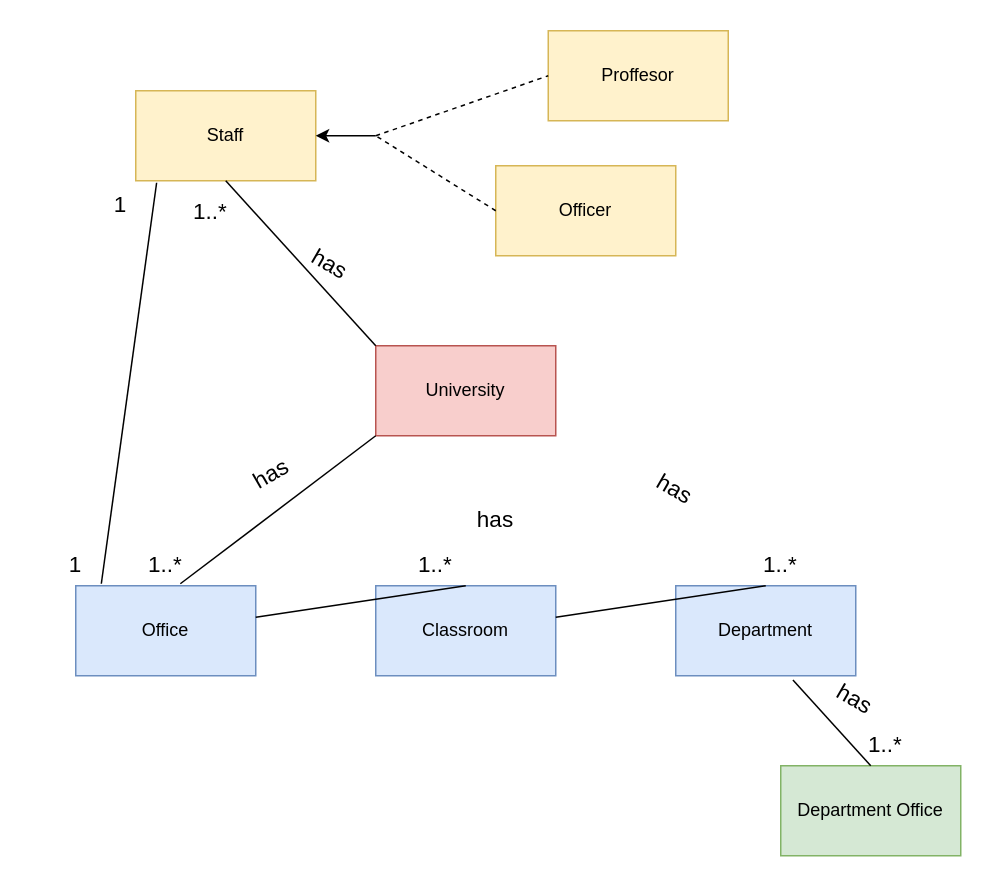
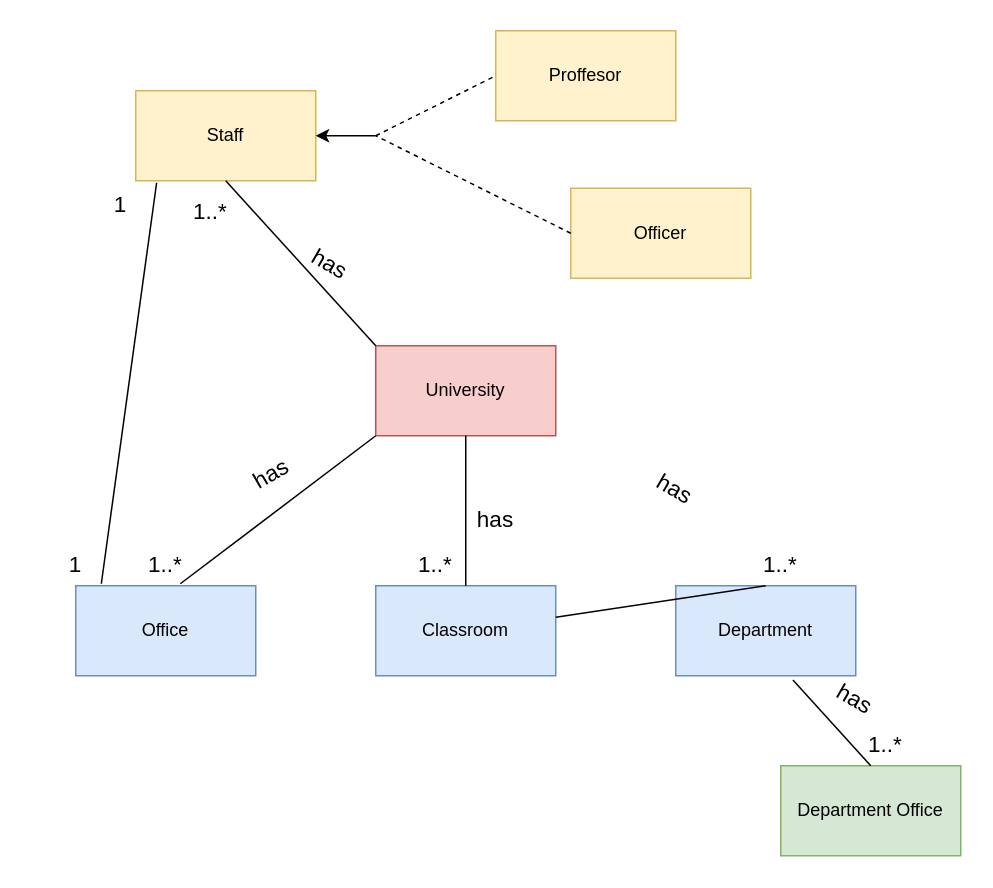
  <mxCell id="0" />
  <mxCell id="1" parent="0" />
  <mxCell id="2" value="University" style="rounded=0;whiteSpace=wrap;html=1;fillColor=#f8cecc;strokeColor=#b85450;" vertex="1" parent="1"><mxGeometry x="250" y="230" width="120" height="60" as="geometry" /></mxCell>
  <mxCell id="3" value="Classroom" style="rounded=0;whiteSpace=wrap;html=1;fillColor=#dae8fc;strokeColor=#6c8ebf;" vertex="1" parent="1"><mxGeometry x="250" y="390" width="120" height="60" as="geometry" /></mxCell>
  <mxCell id="4" value="Office" style="rounded=0;whiteSpace=wrap;html=1;fillColor=#dae8fc;strokeColor=#6c8ebf;" vertex="1" parent="1"><mxGeometry x="50" y="390" width="120" height="60" as="geometry" /></mxCell>
  <mxCell id="5" value="Department" style="rounded=0;whiteSpace=wrap;html=1;fillColor=#dae8fc;strokeColor=#6c8ebf;" vertex="1" parent="1"><mxGeometry x="450" y="390" width="120" height="60" as="geometry" /></mxCell>
  <mxCell id="6" value="Staff" style="rounded=0;whiteSpace=wrap;html=1;fillColor=#fff2cc;strokeColor=#d6b656;" vertex="1" parent="1"><mxGeometry x="90" y="60" width="120" height="60" as="geometry" /></mxCell>
- <mxCell id="7" value="Proffesor" style="rounded=0;whiteSpace=wrap;html=1;fillColor=#fff2cc;strokeColor=#d6b656;" vertex="1" parent="1"><mxGeometry x="365" y="20" width="120" height="60" as="geometry" /></mxCell>
- <mxCell id="8" value="Officer" style="rounded=0;whiteSpace=wrap;html=1;fillColor=#fff2cc;strokeColor=#d6b656;" vertex="1" parent="1"><mxGeometry x="330" y="110" width="120" height="60" as="geometry" /></mxCell>
+ <mxCell id="7" value="Proffesor" style="rounded=0;whiteSpace=wrap;html=1;fillColor=#fff2cc;strokeColor=#d6b656;" vertex="1" parent="1"><mxGeometry x="330" y="20" width="120" height="60" as="geometry" /></mxCell>
+ <mxCell id="8" value="Officer" style="rounded=0;whiteSpace=wrap;html=1;fillColor=#fff2cc;strokeColor=#d6b656;" vertex="1" parent="1"><mxGeometry x="380" y="125" width="120" height="60" as="geometry" /></mxCell>
  <mxCell id="9" value="Department Office" style="rounded=0;whiteSpace=wrap;html=1;fillColor=#d5e8d4;strokeColor=#82b366;" vertex="1" parent="1"><mxGeometry x="520" y="510" width="120" height="60" as="geometry" /></mxCell>
  <mxCell id="10" value="" style="endArrow=none;html=1;rounded=0;exitX=0;exitY=1;exitDx=0;exitDy=0;entryX=0.581;entryY=-0.022;entryDx=0;entryDy=0;entryPerimeter=0;" edge="1" parent="1" source="2" target="4"><mxGeometry width="50" height="50" relative="1" as="geometry"><mxPoint x="210" y="260" as="sourcePoint" /><mxPoint x="170" y="380" as="targetPoint" /></mxGeometry></mxCell>
- <mxCell id="11" value="" style="endArrow=none;html=1;rounded=0;exitX=0.5;exitY=0;exitDx=0;exitDy=0;" edge="1" parent="1" source="3" target="4"><mxGeometry width="50" height="50" relative="1" as="geometry"><mxPoint x="310" y="380" as="sourcePoint" /><mxPoint x="380" y="250" as="targetPoint" /></mxGeometry></mxCell>
+ <mxCell id="11" value="" style="endArrow=none;html=1;rounded=0;entryX=0.5;entryY=1;entryDx=0;entryDy=0;exitX=0.5;exitY=0;exitDx=0;exitDy=0;" edge="1" parent="1" source="3" target="2"><mxGeometry width="50" height="50" relative="1" as="geometry"><mxPoint x="310" y="380" as="sourcePoint" /><mxPoint x="380" y="250" as="targetPoint" /></mxGeometry></mxCell>
  <mxCell id="12" value="" style="endArrow=none;html=1;rounded=0;exitX=0.5;exitY=0;exitDx=0;exitDy=0;" edge="1" parent="1" source="5" target="3"><mxGeometry width="50" height="50" relative="1" as="geometry"><mxPoint x="330" y="300" as="sourcePoint" /><mxPoint x="380" y="250" as="targetPoint" /></mxGeometry></mxCell>
  <mxCell id="13" value="&lt;font style=&quot;font-size: 15px&quot;&gt;1..*&lt;/font&gt;" style="text;html=1;strokeColor=none;fillColor=none;align=center;verticalAlign=middle;whiteSpace=wrap;rounded=0;rotation=0;" vertex="1" parent="1"><mxGeometry x="80" y="360" width="60" height="30" as="geometry" /></mxCell>
  <mxCell id="14" value="&lt;font style=&quot;font-size: 15px&quot;&gt;1..*&lt;/font&gt;" style="text;html=1;strokeColor=none;fillColor=none;align=center;verticalAlign=middle;whiteSpace=wrap;rounded=0;rotation=0;" vertex="1" parent="1"><mxGeometry x="260" y="360" width="60" height="30" as="geometry" /></mxCell>
  <mxCell id="15" value="&lt;font style=&quot;font-size: 15px&quot;&gt;1..*&lt;/font&gt;" style="text;html=1;strokeColor=none;fillColor=none;align=center;verticalAlign=middle;whiteSpace=wrap;rounded=0;rotation=0;" vertex="1" parent="1"><mxGeometry x="490" y="360" width="60" height="30" as="geometry" /></mxCell>
  <mxCell id="16" value="" style="endArrow=none;html=1;rounded=0;fontSize=15;exitX=0;exitY=0;exitDx=0;exitDy=0;entryX=0.5;entryY=1;entryDx=0;entryDy=0;" edge="1" parent="1" source="2" target="6"><mxGeometry width="50" height="50" relative="1" as="geometry"><mxPoint x="310" y="280" as="sourcePoint" /><mxPoint x="160" y="140" as="targetPoint" /></mxGeometry></mxCell>
  <mxCell id="17" value="&lt;font style=&quot;font-size: 15px&quot;&gt;1..*&lt;/font&gt;" style="text;html=1;strokeColor=none;fillColor=none;align=center;verticalAlign=middle;whiteSpace=wrap;rounded=0;rotation=0;" vertex="1" parent="1"><mxGeometry x="110" y="125" width="60" height="30" as="geometry" /></mxCell>
  <mxCell id="18" value="" style="endArrow=none;html=1;rounded=0;fontSize=15;exitX=0.5;exitY=0;exitDx=0;exitDy=0;entryX=0.651;entryY=1.048;entryDx=0;entryDy=0;entryPerimeter=0;" edge="1" parent="1" source="9" target="5"><mxGeometry width="50" height="50" relative="1" as="geometry"><mxPoint x="310" y="280" as="sourcePoint" /><mxPoint x="560" y="375" as="targetPoint" /></mxGeometry></mxCell>
  <mxCell id="19" value="&lt;font style=&quot;font-size: 15px&quot;&gt;1..*&lt;/font&gt;" style="text;html=1;strokeColor=none;fillColor=none;align=center;verticalAlign=middle;whiteSpace=wrap;rounded=0;rotation=0;" vertex="1" parent="1"><mxGeometry x="560" y="480" width="60" height="30" as="geometry" /></mxCell>
  <mxCell id="20" value="has" style="text;html=1;strokeColor=none;fillColor=none;align=center;verticalAlign=middle;whiteSpace=wrap;rounded=0;fontSize=15;" vertex="1" parent="1"><mxGeometry x="300" y="330" width="60" height="30" as="geometry" /></mxCell>
  <mxCell id="21" value="has" style="text;html=1;strokeColor=none;fillColor=none;align=center;verticalAlign=middle;whiteSpace=wrap;rounded=0;fontSize=15;rotation=30;" vertex="1" parent="1"><mxGeometry x="420" y="310" width="60" height="30" as="geometry" /></mxCell>
  <mxCell id="22" value="has" style="text;html=1;strokeColor=none;fillColor=none;align=center;verticalAlign=middle;whiteSpace=wrap;rounded=0;fontSize=15;rotation=-30;" vertex="1" parent="1"><mxGeometry x="150" y="300" width="60" height="30" as="geometry" /></mxCell>
  <mxCell id="23" value="has" style="text;html=1;strokeColor=none;fillColor=none;align=center;verticalAlign=middle;whiteSpace=wrap;rounded=0;fontSize=15;rotation=30;" vertex="1" parent="1"><mxGeometry x="190" y="160" width="60" height="30" as="geometry" /></mxCell>
  <mxCell id="24" value="" style="endArrow=none;dashed=1;html=1;rounded=0;fontSize=15;exitX=0;exitY=0.5;exitDx=0;exitDy=0;" edge="1" parent="1" source="8"><mxGeometry width="50" height="50" relative="1" as="geometry"><mxPoint x="330" y="140" as="sourcePoint" /><mxPoint x="250" y="90" as="targetPoint" /><Array as="points" /></mxGeometry></mxCell>
  <mxCell id="25" value="" style="endArrow=none;dashed=1;html=1;rounded=0;fontSize=15;entryX=0;entryY=0.5;entryDx=0;entryDy=0;" edge="1" parent="1" target="7"><mxGeometry width="50" height="50" relative="1" as="geometry"><mxPoint x="250" y="90" as="sourcePoint" /><mxPoint x="360" y="250" as="targetPoint" /></mxGeometry></mxCell>
  <mxCell id="26" value="" style="endArrow=classic;html=1;rounded=0;fontSize=15;entryX=1;entryY=0.5;entryDx=0;entryDy=0;" edge="1" parent="1" target="6"><mxGeometry width="50" height="50" relative="1" as="geometry"><mxPoint x="250" y="90" as="sourcePoint" /><mxPoint x="360" y="220" as="targetPoint" /></mxGeometry></mxCell>
  <mxCell id="27" value="has" style="text;html=1;strokeColor=none;fillColor=none;align=center;verticalAlign=middle;whiteSpace=wrap;rounded=0;fontSize=15;rotation=30;" vertex="1" parent="1"><mxGeometry x="540" y="450" width="60" height="30" as="geometry" /></mxCell>
  <mxCell id="28" value="" style="endArrow=none;html=1;rounded=0;fontSize=15;entryX=0.116;entryY=1.022;entryDx=0;entryDy=0;exitX=0.142;exitY=-0.022;exitDx=0;exitDy=0;exitPerimeter=0;entryPerimeter=0;" edge="1" parent="1" source="4" target="6"><mxGeometry width="50" height="50" relative="1" as="geometry"><mxPoint x="70" y="380" as="sourcePoint" /><mxPoint x="360" y="260" as="targetPoint" /></mxGeometry></mxCell>
  <mxCell id="29" value="1" style="text;html=1;strokeColor=none;fillColor=none;align=center;verticalAlign=middle;whiteSpace=wrap;rounded=0;fontSize=15;" vertex="1" parent="1"><mxGeometry x="50" y="120" width="60" height="30" as="geometry" /></mxCell>
  <mxCell id="30" value="1" style="text;html=1;strokeColor=none;fillColor=none;align=center;verticalAlign=middle;whiteSpace=wrap;rounded=0;fontSize=15;rotation=0;" vertex="1" parent="1"><mxGeometry x="20.001" y="360" width="60" height="30" as="geometry" /></mxCell>
